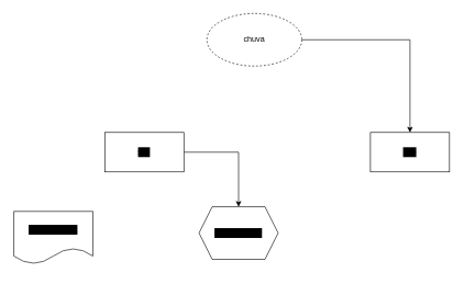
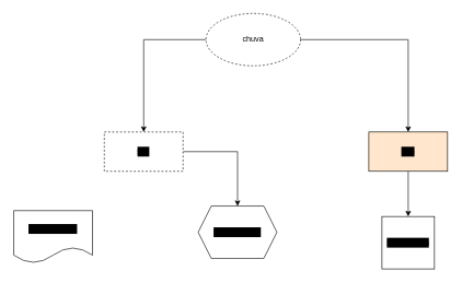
  <mxCell id="0" />
  <mxCell id="1" parent="0" />
+ <mxCell id="2" style="edgeStyle=orthogonalEdgeStyle;rounded=0;orthogonalLoop=1;jettySize=auto;html=1;exitX=0;exitY=0.5;exitDx=0;exitDy=0;" edge="1" parent="1" source="3" target="7"><mxGeometry relative="1" as="geometry" /></mxCell>
  <mxCell id="3" value="chuva" style="ellipse;whiteSpace=wrap;html=1;dashed=1;" vertex="1" parent="1"><mxGeometry x="313" y="20" width="144" height="80" as="geometry" /></mxCell>
- <mxCell id="5" value="não" style="rounded=0;whiteSpace=wrap;html=1;labelBackgroundColor=#000000;" vertex="1" parent="1"><mxGeometry x="561" y="201" width="120" height="60" as="geometry" /></mxCell>
+ <mxCell id="4" style="edgeStyle=orthogonalEdgeStyle;rounded=0;orthogonalLoop=1;jettySize=auto;html=1;" edge="1" parent="1" source="5" target="11"><mxGeometry relative="1" as="geometry" /></mxCell>
+ <mxCell id="5" value="não" style="rounded=0;whiteSpace=wrap;html=1;labelBackgroundColor=#000000;fillColor=#ffe6cc;" vertex="1" parent="1"><mxGeometry x="561" y="201" width="120" height="60" as="geometry" /></mxCell>
  <mxCell id="6" style="edgeStyle=orthogonalEdgeStyle;rounded=0;orthogonalLoop=1;jettySize=auto;html=1;entryX=0.5;entryY=0;entryDx=0;entryDy=0;" edge="1" parent="1" source="7" target="10"><mxGeometry relative="1" as="geometry"><mxPoint x="358" y="249" as="targetPoint" /></mxGeometry></mxCell>
- <mxCell id="7" value="sim" style="rounded=0;whiteSpace=wrap;html=1;labelBackgroundColor=#000000;" vertex="1" parent="1"><mxGeometry x="158" y="201" width="120" height="60" as="geometry" /></mxCell>
+ <mxCell id="7" value="sim" style="rounded=0;whiteSpace=wrap;html=1;labelBackgroundColor=#000000;dashed=1;" vertex="1" parent="1"><mxGeometry x="158" y="201" width="120" height="60" as="geometry" /></mxCell>
  <mxCell id="8" style="edgeStyle=orthogonalEdgeStyle;rounded=0;orthogonalLoop=1;jettySize=auto;html=1;" edge="1" parent="1" source="3" target="5"><mxGeometry relative="1" as="geometry" /></mxCell>
  <mxCell id="9" value="guarda-chuva" style="shape=document;whiteSpace=wrap;html=1;boundedLbl=1;labelBackgroundColor=#000000;" vertex="1" parent="1"><mxGeometry x="20" y="321" width="120" height="80" as="geometry" /></mxCell>
  <mxCell id="10" value="ficar em casa" style="shape=hexagon;perimeter=hexagonPerimeter2;whiteSpace=wrap;html=1;fixedSize=1;labelBackgroundColor=#000000;" vertex="1" parent="1"><mxGeometry x="301" y="314" width="120" height="80" as="geometry" /></mxCell>
+ <mxCell id="11" value="sair de casa" style="whiteSpace=wrap;html=1;aspect=fixed;labelBackgroundColor=#000000;" vertex="1" parent="1"><mxGeometry x="581" y="330" width="80" height="80" as="geometry" /></mxCell>
